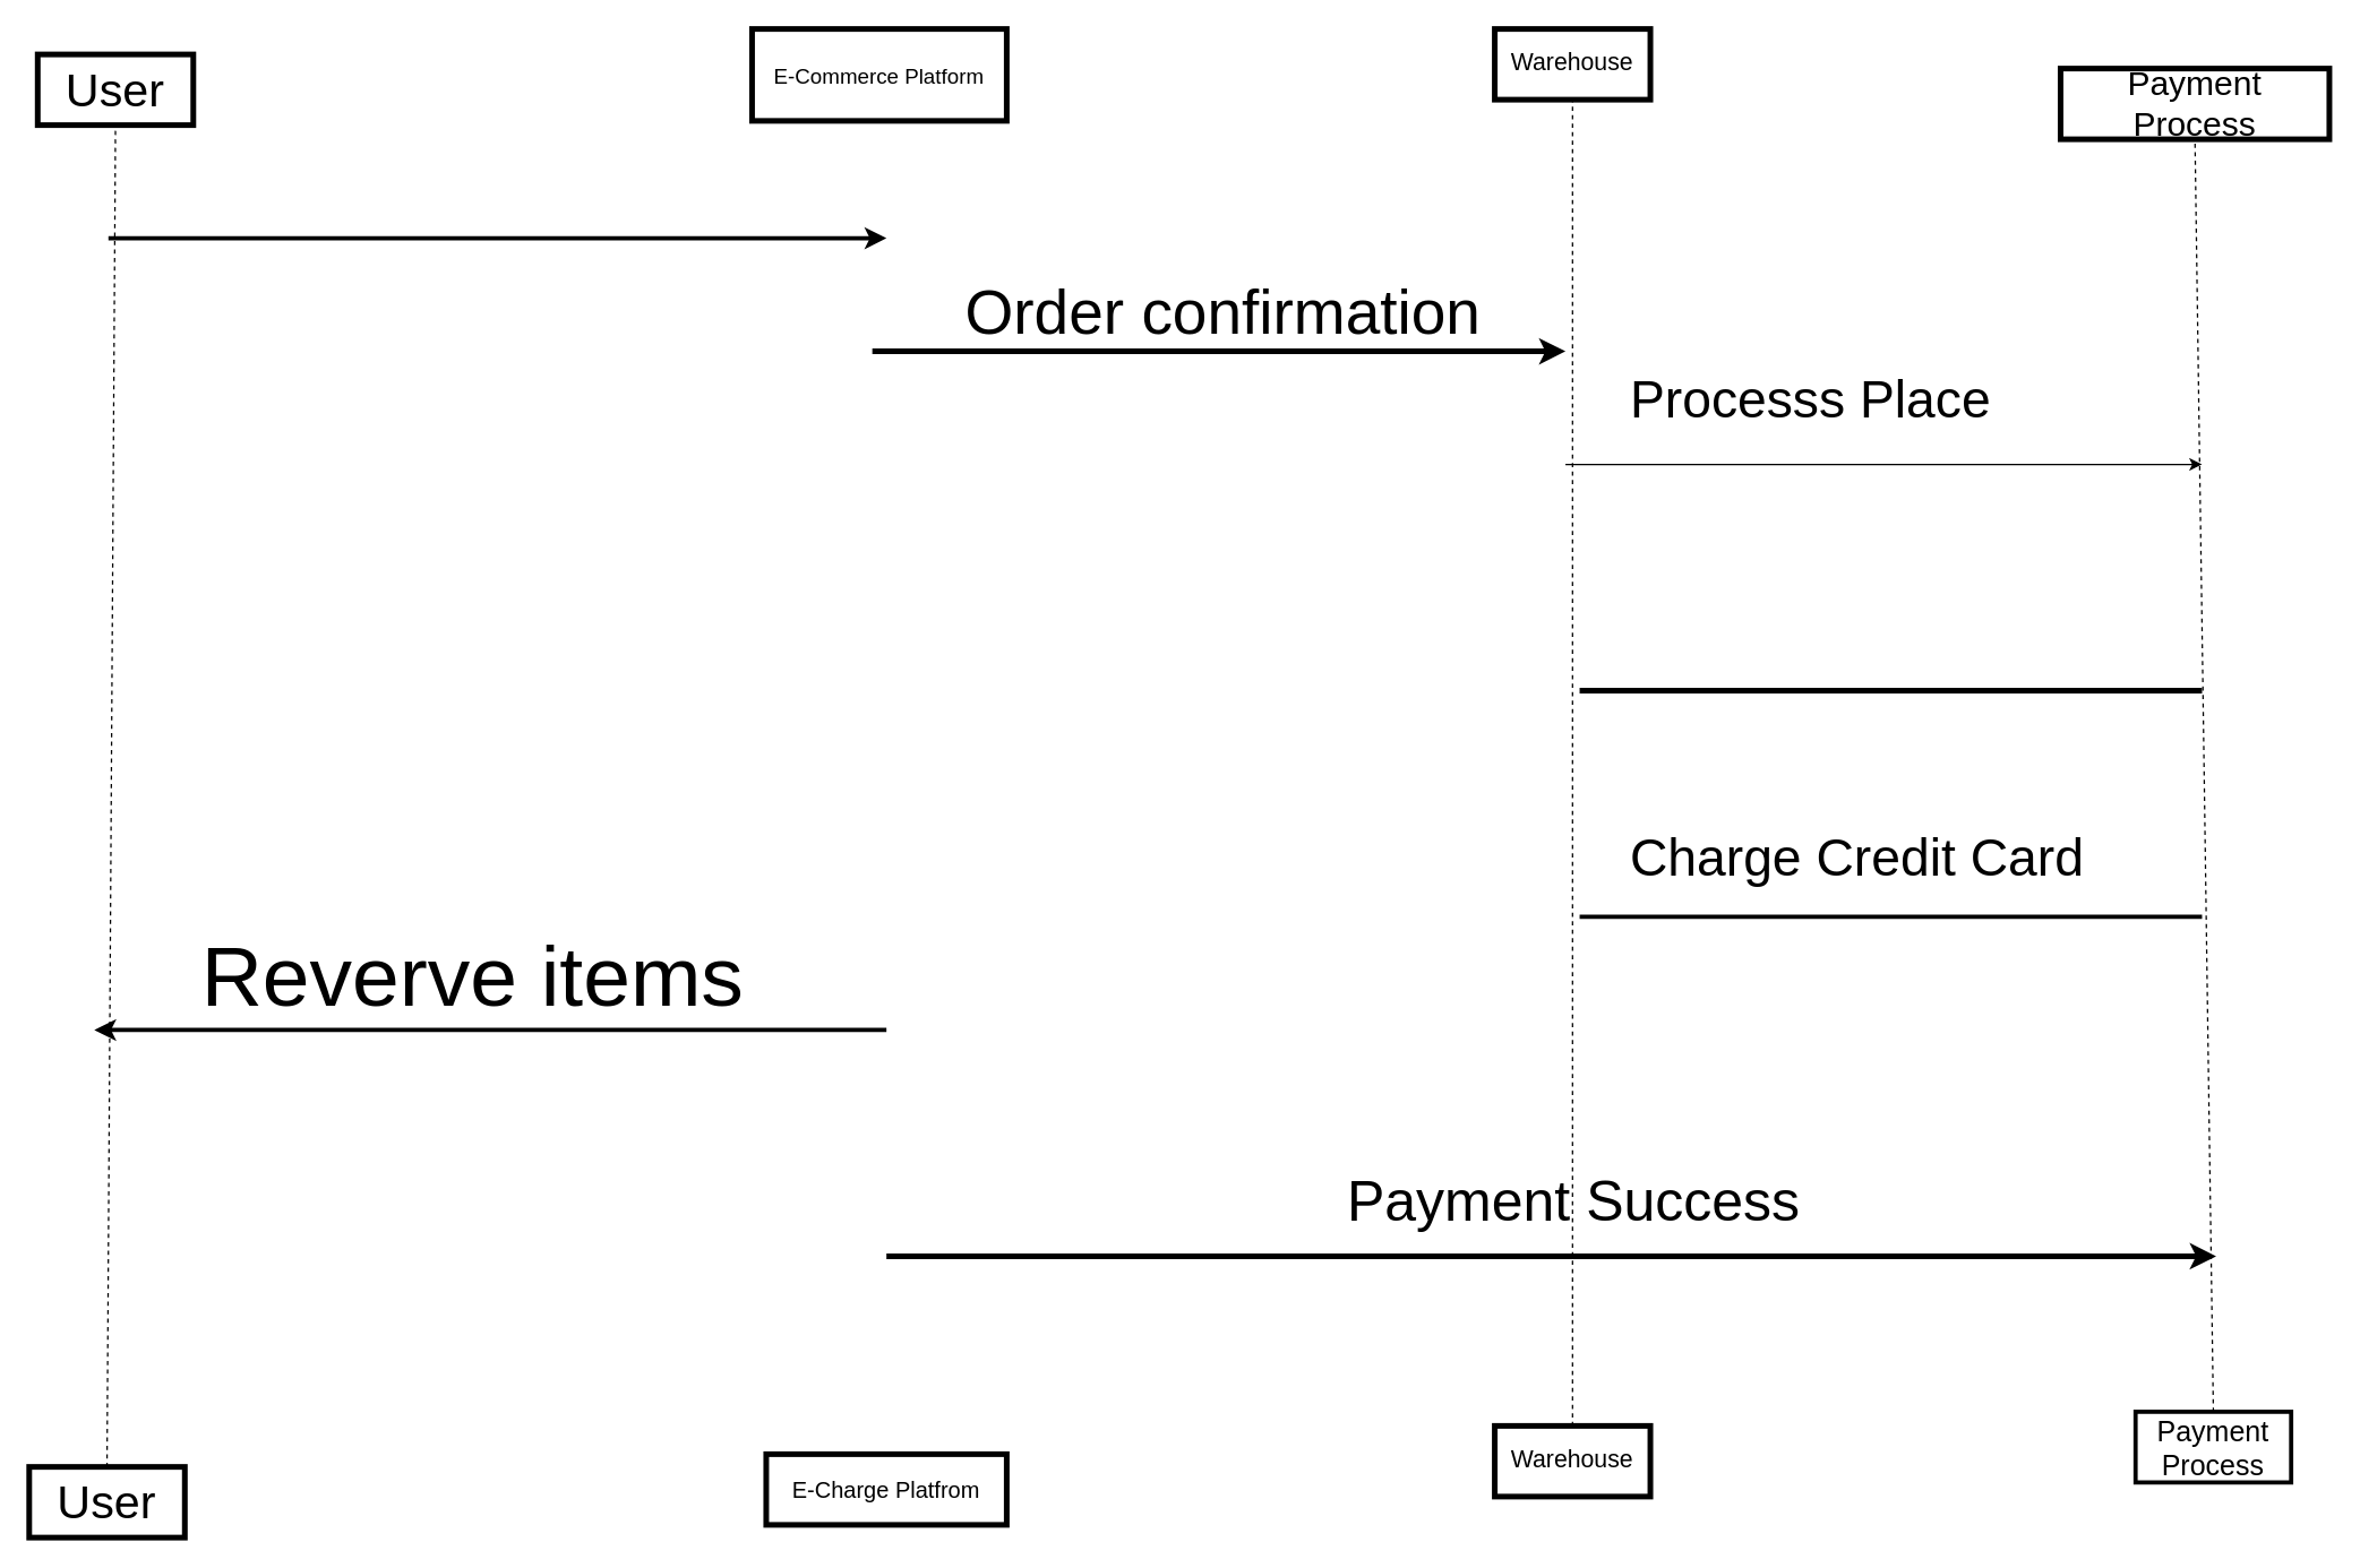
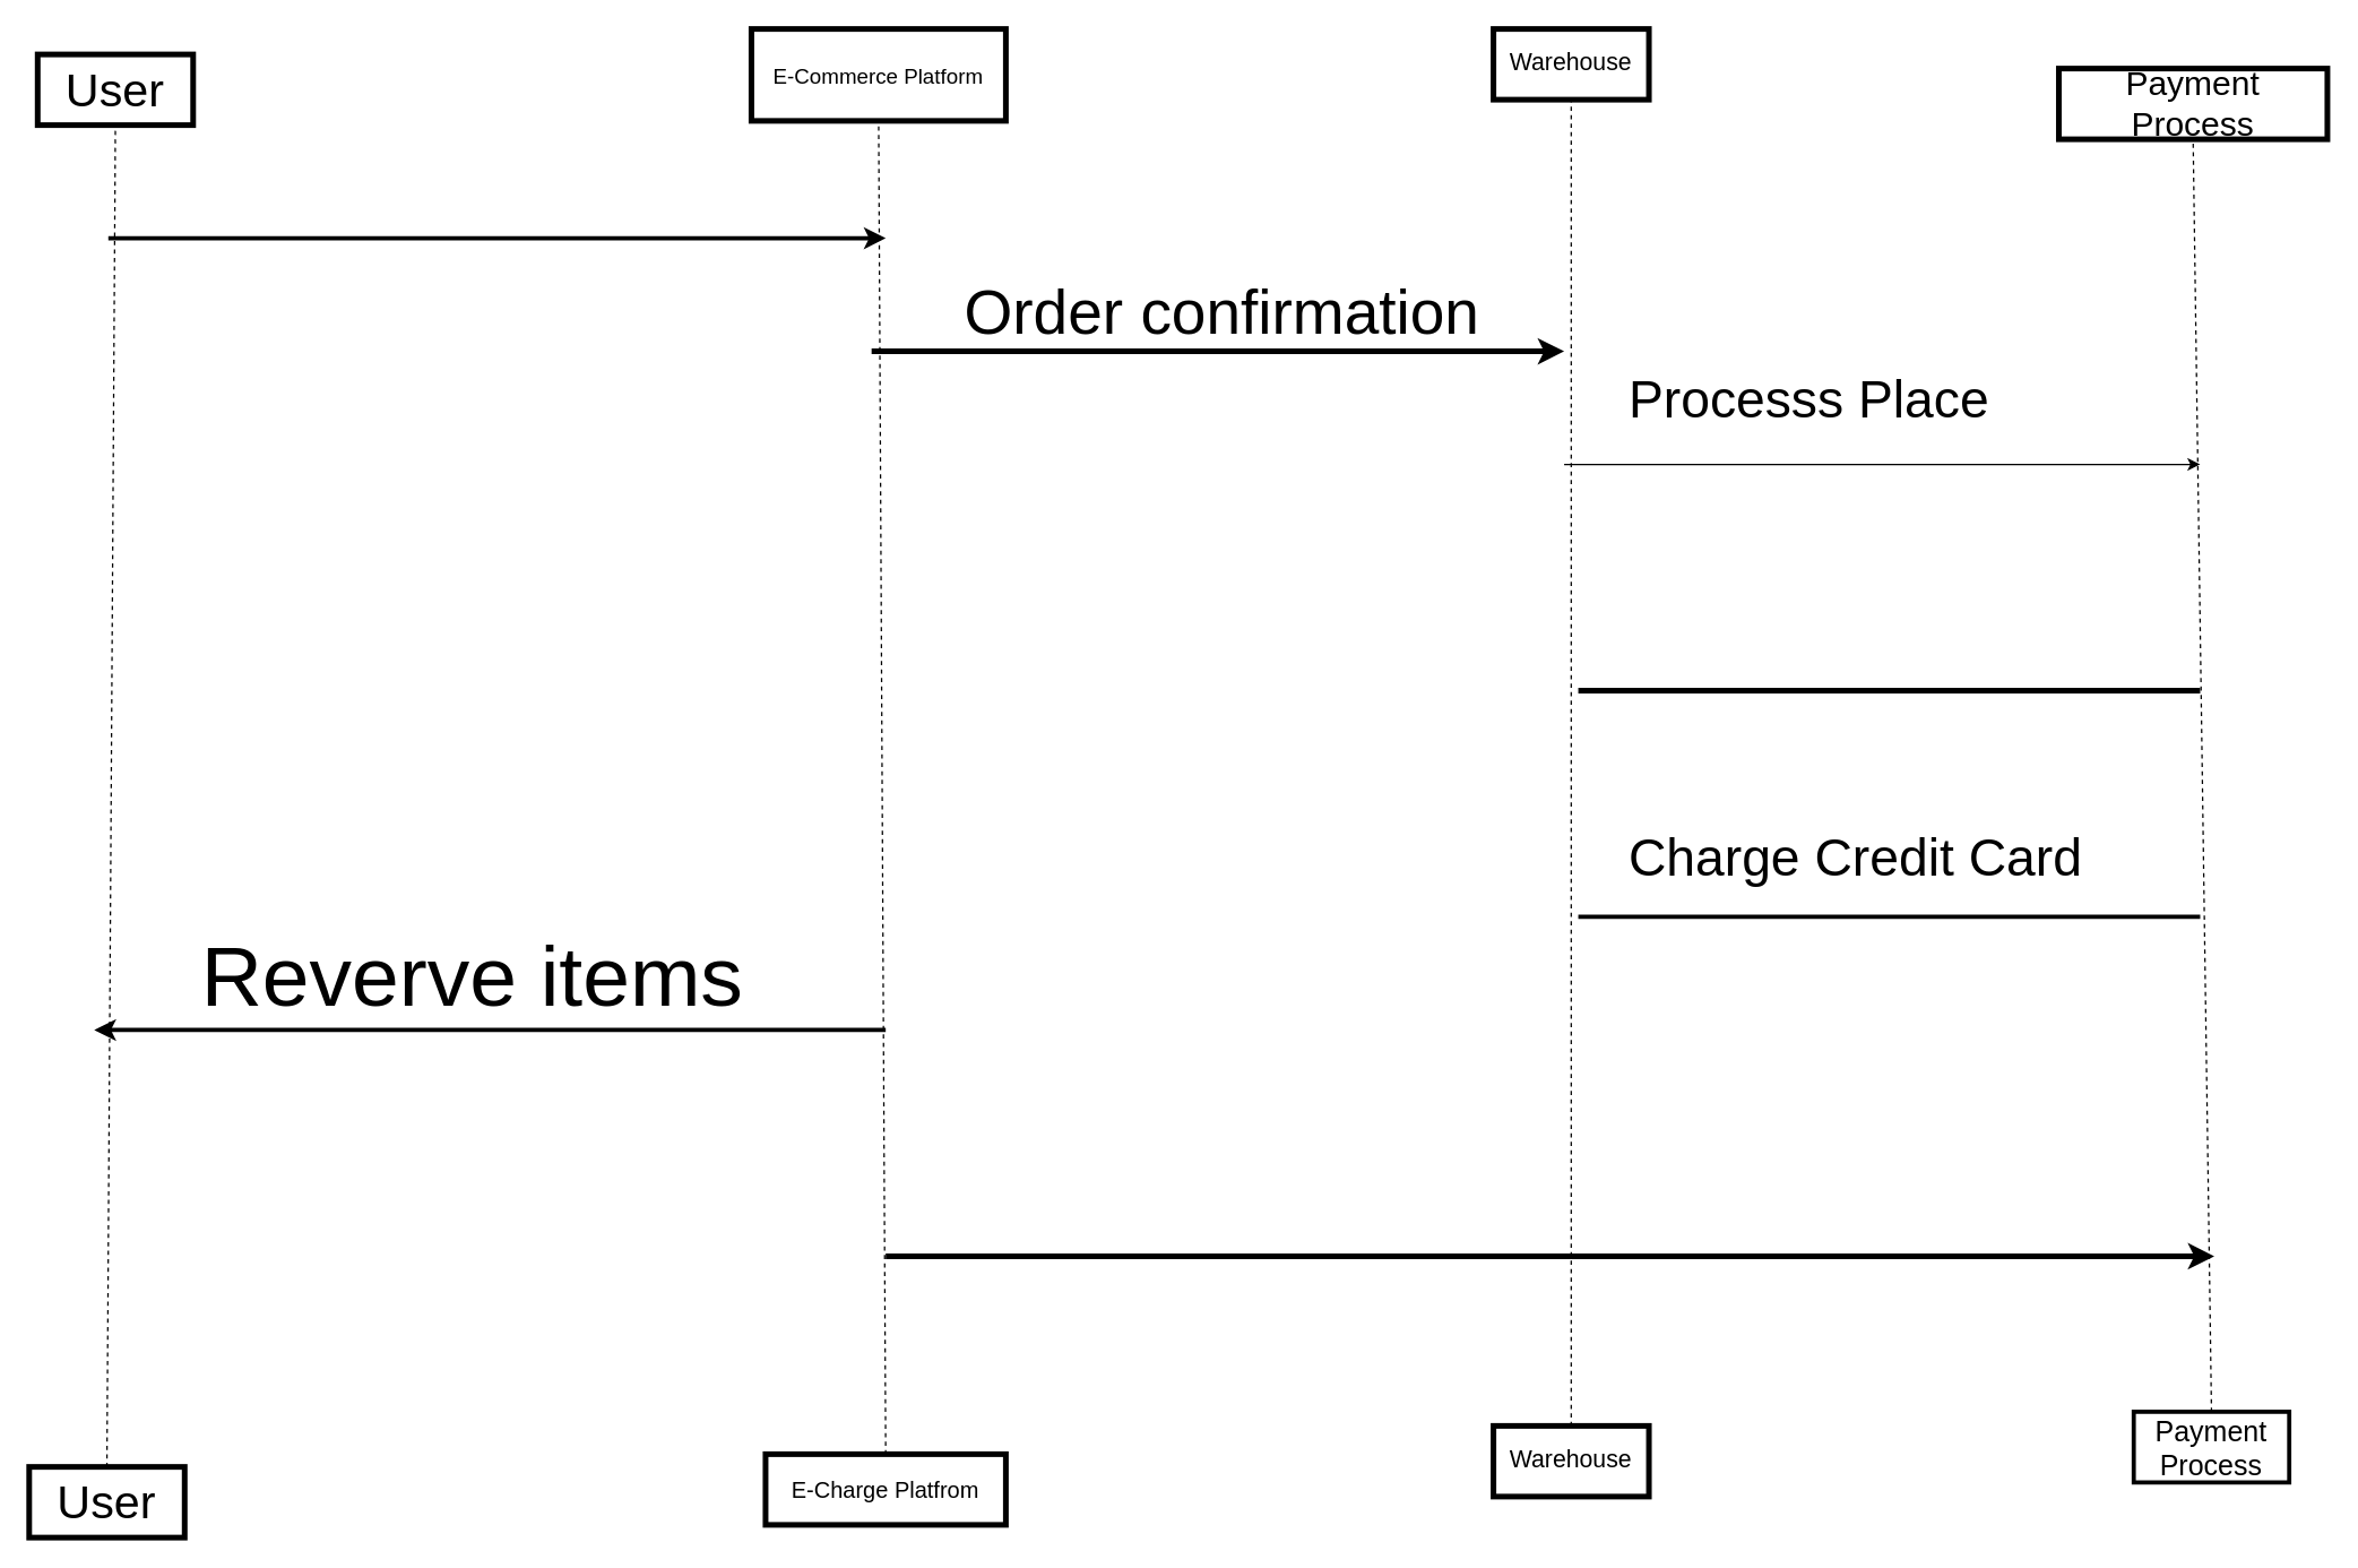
  <mxCell id="0" />
  <mxCell id="1" parent="0" />
  <mxCell id="2" value="&lt;font style=&quot;font-size: 33px;&quot;&gt;User&lt;/font&gt;" style="html=1;whiteSpace=wrap;strokeWidth=4;" vertex="1" parent="1"><mxGeometry x="26" y="38" width="110" height="50" as="geometry" /></mxCell>
  <mxCell id="3" value="&lt;font style=&quot;font-size: 33px;&quot;&gt;User&lt;/font&gt;" style="html=1;whiteSpace=wrap;strokeWidth=4;" vertex="1" parent="1"><mxGeometry x="20" y="1037" width="110" height="50" as="geometry" /></mxCell>
  <mxCell id="4" value="&lt;font style=&quot;font-size: 15px;&quot;&gt;E-Commerce Platform&lt;/font&gt;" style="html=1;whiteSpace=wrap;strokeWidth=4;" vertex="1" parent="1"><mxGeometry x="531" y="20" width="180" height="65" as="geometry" /></mxCell>
  <mxCell id="5" value="&lt;font style=&quot;font-size: 16px;&quot;&gt;E-Charge Platfrom&lt;/font&gt;" style="html=1;whiteSpace=wrap;strokeWidth=4;" vertex="1" parent="1"><mxGeometry x="541" y="1028" width="170" height="50" as="geometry" /></mxCell>
  <mxCell id="6" value="&lt;font style=&quot;font-size: 17px;&quot;&gt;Warehouse&lt;/font&gt;" style="html=1;whiteSpace=wrap;strokeWidth=4;" vertex="1" parent="1"><mxGeometry x="1056" y="20" width="110" height="50" as="geometry" /></mxCell>
  <mxCell id="7" value="&lt;font style=&quot;font-size: 24px;&quot;&gt;Payment Process&lt;/font&gt;" style="html=1;whiteSpace=wrap;strokeWidth=4;" vertex="1" parent="1"><mxGeometry x="1456" y="48" width="190" height="50" as="geometry" /></mxCell>
  <mxCell id="8" value="&lt;font style=&quot;font-size: 17px;&quot;&gt;Warehouse&lt;/font&gt;" style="html=1;whiteSpace=wrap;strokeWidth=4;" vertex="1" parent="1"><mxGeometry x="1056" y="1008" width="110" height="50" as="geometry" /></mxCell>
  <mxCell id="9" value="&lt;font style=&quot;font-size: 20px;&quot;&gt;Payment Process&lt;/font&gt;" style="html=1;whiteSpace=wrap;strokeWidth=3;" vertex="1" parent="1"><mxGeometry x="1509" y="998" width="110" height="50" as="geometry" /></mxCell>
  <mxCell id="10" value="" style="endArrow=none;dashed=1;html=1;rounded=0;entryX=0.5;entryY=1;entryDx=0;entryDy=0;exitX=0.5;exitY=0;exitDx=0;exitDy=0;" edge="1" parent="1" source="3" target="2"><mxGeometry width="50" height="50" relative="1" as="geometry"><mxPoint x="146" y="588" as="sourcePoint" /><mxPoint x="196" y="538" as="targetPoint" /></mxGeometry></mxCell>
+ <mxCell id="11" value="" style="endArrow=none;dashed=1;html=1;rounded=0;entryX=0.5;entryY=1;entryDx=0;entryDy=0;exitX=0.5;exitY=0;exitDx=0;exitDy=0;" edge="1" parent="1" source="5" target="4"><mxGeometry width="50" height="50" relative="1" as="geometry"><mxPoint x="386" y="588" as="sourcePoint" /><mxPoint x="436" y="538" as="targetPoint" /></mxGeometry></mxCell>
  <mxCell id="12" value="" style="endArrow=none;dashed=1;html=1;rounded=0;entryX=0.5;entryY=1;entryDx=0;entryDy=0;exitX=0.5;exitY=0;exitDx=0;exitDy=0;" edge="1" parent="1" source="8" target="6"><mxGeometry width="50" height="50" relative="1" as="geometry"><mxPoint x="966" y="588" as="sourcePoint" /><mxPoint x="1016" y="538" as="targetPoint" /></mxGeometry></mxCell>
  <mxCell id="13" value="" style="endArrow=none;dashed=1;html=1;rounded=0;entryX=0.5;entryY=1;entryDx=0;entryDy=0;exitX=0.5;exitY=0;exitDx=0;exitDy=0;" edge="1" parent="1" source="9" target="7"><mxGeometry width="50" height="50" relative="1" as="geometry"><mxPoint x="1346" y="588" as="sourcePoint" /><mxPoint x="1396" y="538" as="targetPoint" /></mxGeometry></mxCell>
  <mxCell id="14" value="" style="endArrow=classic;html=1;rounded=0;strokeWidth=3;" edge="1" parent="1"><mxGeometry width="50" height="50" relative="1" as="geometry"><mxPoint x="76" y="168" as="sourcePoint" /><mxPoint x="626" y="168" as="targetPoint" /></mxGeometry></mxCell>
  <mxCell id="15" value="" style="endArrow=classic;html=1;rounded=0;strokeWidth=4;" edge="1" parent="1"><mxGeometry width="50" height="50" relative="1" as="geometry"><mxPoint x="616" y="248" as="sourcePoint" /><mxPoint x="1106" y="248" as="targetPoint" /></mxGeometry></mxCell>
  <mxCell id="16" value="&lt;font style=&quot;font-size: 44px;&quot;&gt;Order confirmation&lt;/font&gt;" style="text;strokeColor=none;fillColor=none;align=left;verticalAlign=top;spacingLeft=4;spacingRight=4;overflow=hidden;rotatable=0;points=[[0,0.5],[1,0.5]];portConstraint=eastwest;whiteSpace=wrap;html=1;" vertex="1" parent="1"><mxGeometry x="676" y="188" width="420" height="66" as="geometry" /></mxCell>
  <mxCell id="17" value="" style="endArrow=classic;html=1;rounded=0;" edge="1" parent="1"><mxGeometry width="50" height="50" relative="1" as="geometry"><mxPoint x="1106" y="328" as="sourcePoint" /><mxPoint x="1556" y="328" as="targetPoint" /></mxGeometry></mxCell>
  <mxCell id="18" value="" style="endArrow=none;html=1;rounded=0;strokeWidth=4;" edge="1" parent="1"><mxGeometry width="50" height="50" relative="1" as="geometry"><mxPoint x="1116" y="488" as="sourcePoint" /><mxPoint x="1556" y="488" as="targetPoint" /></mxGeometry></mxCell>
  <mxCell id="19" value="" style="endArrow=none;html=1;rounded=0;strokeWidth=3;" edge="1" parent="1"><mxGeometry width="50" height="50" relative="1" as="geometry"><mxPoint x="1116" y="648" as="sourcePoint" /><mxPoint x="1556" y="648" as="targetPoint" /></mxGeometry></mxCell>
  <mxCell id="20" value="&lt;font style=&quot;font-size: 37px;&quot;&gt;Charge Credit Card&lt;/font&gt;" style="text;strokeColor=none;fillColor=none;align=left;verticalAlign=top;spacingLeft=4;spacingRight=4;overflow=hidden;rotatable=0;points=[[0,0.5],[1,0.5]];portConstraint=eastwest;whiteSpace=wrap;html=1;" vertex="1" parent="1"><mxGeometry x="1146" y="578" width="400" height="66" as="geometry" /></mxCell>
  <mxCell id="21" value="" style="endArrow=classic;html=1;rounded=0;strokeWidth=4;" edge="1" parent="1"><mxGeometry width="50" height="50" relative="1" as="geometry"><mxPoint x="626" y="888" as="sourcePoint" /><mxPoint x="1566" y="888" as="targetPoint" /></mxGeometry></mxCell>
- <mxCell id="22" value="&lt;font style=&quot;font-size: 40px;&quot;&gt;Payment Success&lt;/font&gt;" style="text;strokeColor=none;fillColor=none;align=left;verticalAlign=top;spacingLeft=4;spacingRight=4;overflow=hidden;rotatable=0;points=[[0,0.5],[1,0.5]];portConstraint=eastwest;whiteSpace=wrap;html=1;" vertex="1" parent="1"><mxGeometry x="946" y="818" width="400" height="86" as="geometry" /></mxCell>
  <mxCell id="23" value="" style="endArrow=classic;html=1;rounded=0;strokeWidth=3;" edge="1" parent="1"><mxGeometry width="50" height="50" relative="1" as="geometry"><mxPoint x="626" y="728" as="sourcePoint" /><mxPoint x="66" y="728" as="targetPoint" /></mxGeometry></mxCell>
  <mxCell id="24" value="&lt;font style=&quot;font-size: 60px;&quot;&gt;Reverve items&lt;/font&gt;" style="text;strokeColor=none;fillColor=none;align=left;verticalAlign=top;spacingLeft=4;spacingRight=4;overflow=hidden;rotatable=0;points=[[0,0.5],[1,0.5]];portConstraint=eastwest;whiteSpace=wrap;html=1;" vertex="1" parent="1"><mxGeometry x="136" y="648" width="490" height="70" as="geometry" /></mxCell>
  <mxCell id="25" value="&lt;font style=&quot;font-size: 37px;&quot;&gt;Processs Place&lt;/font&gt;" style="text;strokeColor=none;fillColor=none;align=left;verticalAlign=top;spacingLeft=4;spacingRight=4;overflow=hidden;rotatable=0;points=[[0,0.5],[1,0.5]];portConstraint=eastwest;whiteSpace=wrap;html=1;" vertex="1" parent="1"><mxGeometry x="1146" y="254" width="450" height="66" as="geometry" /></mxCell>
